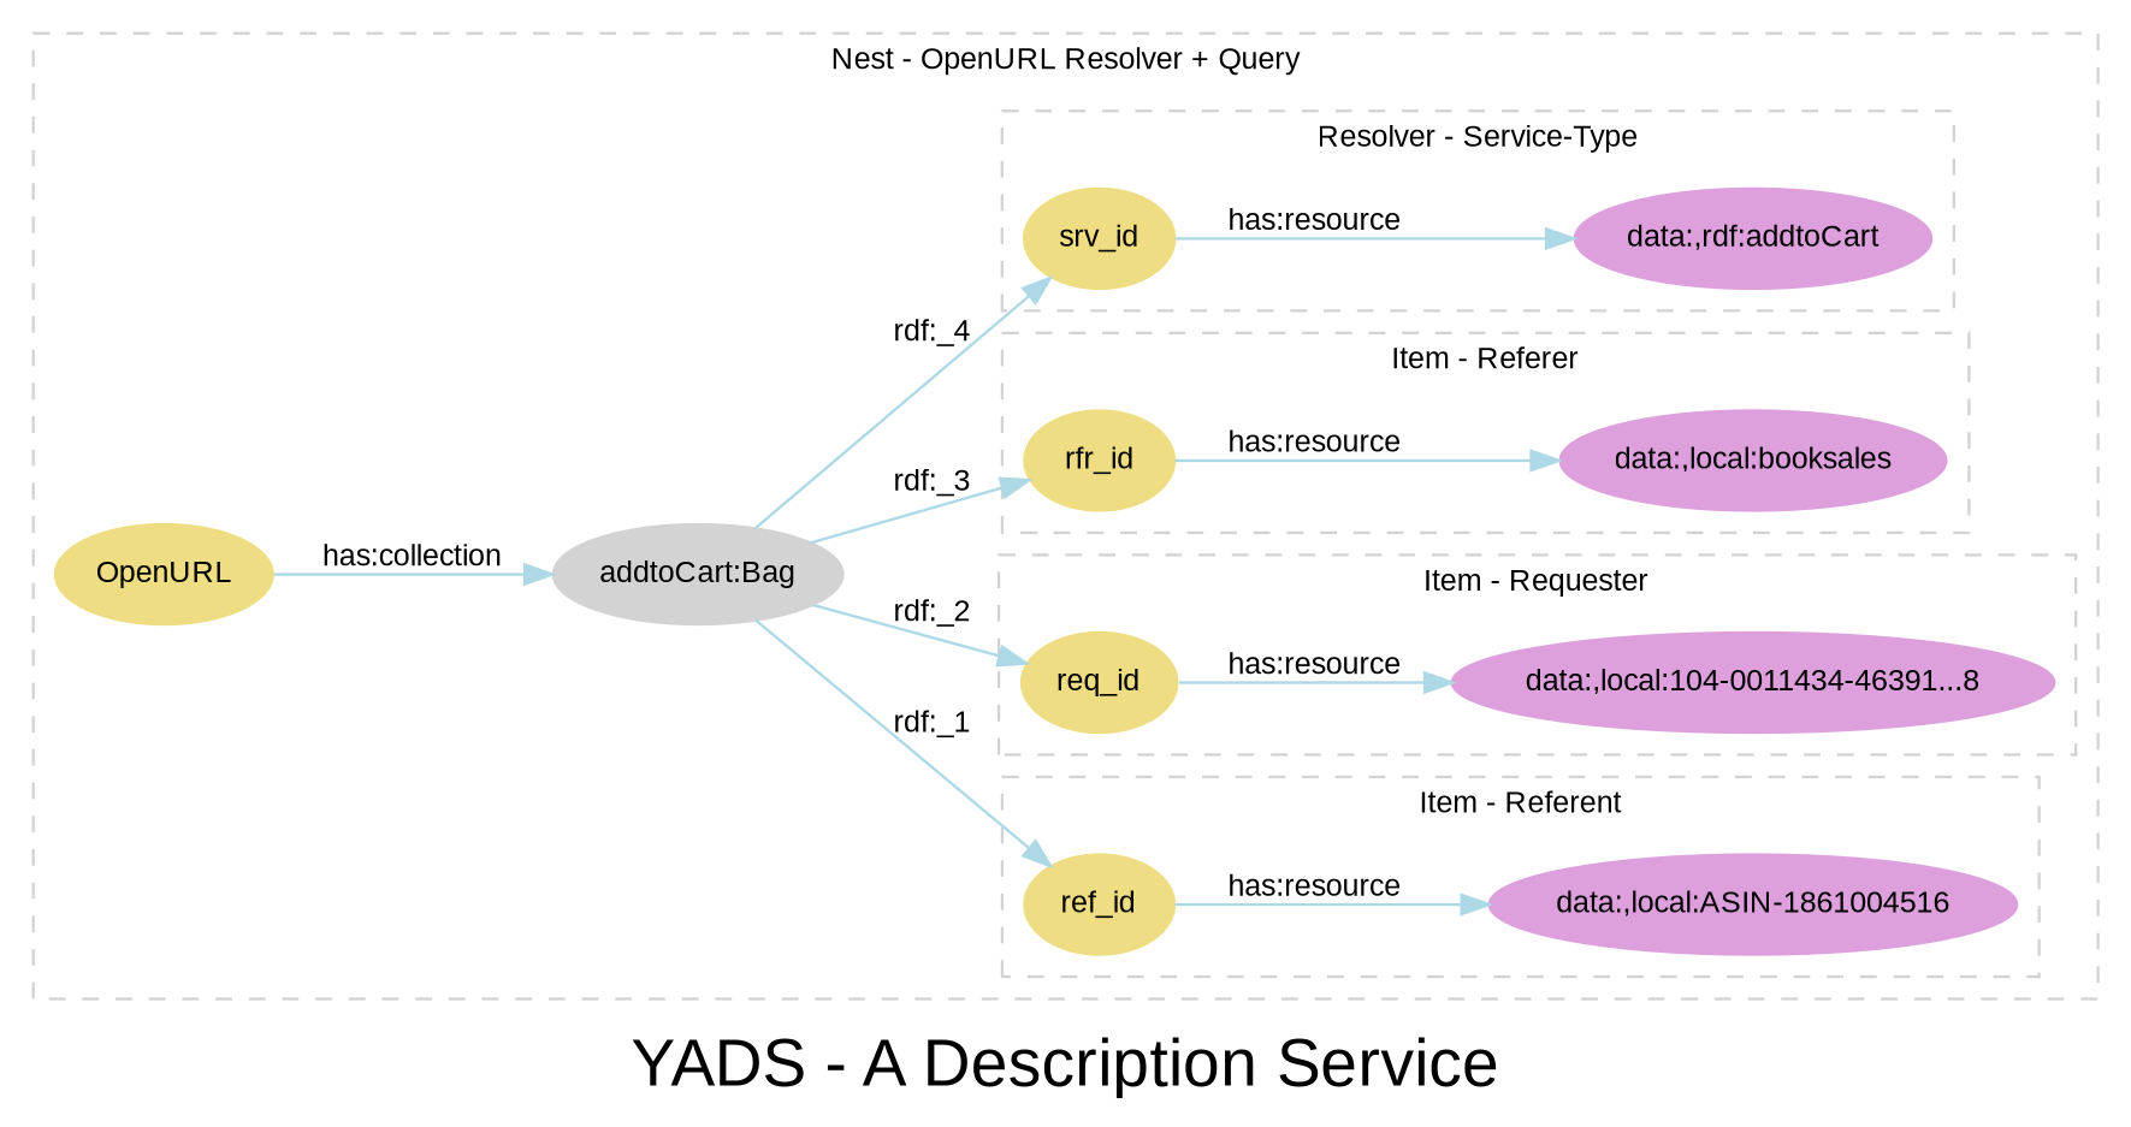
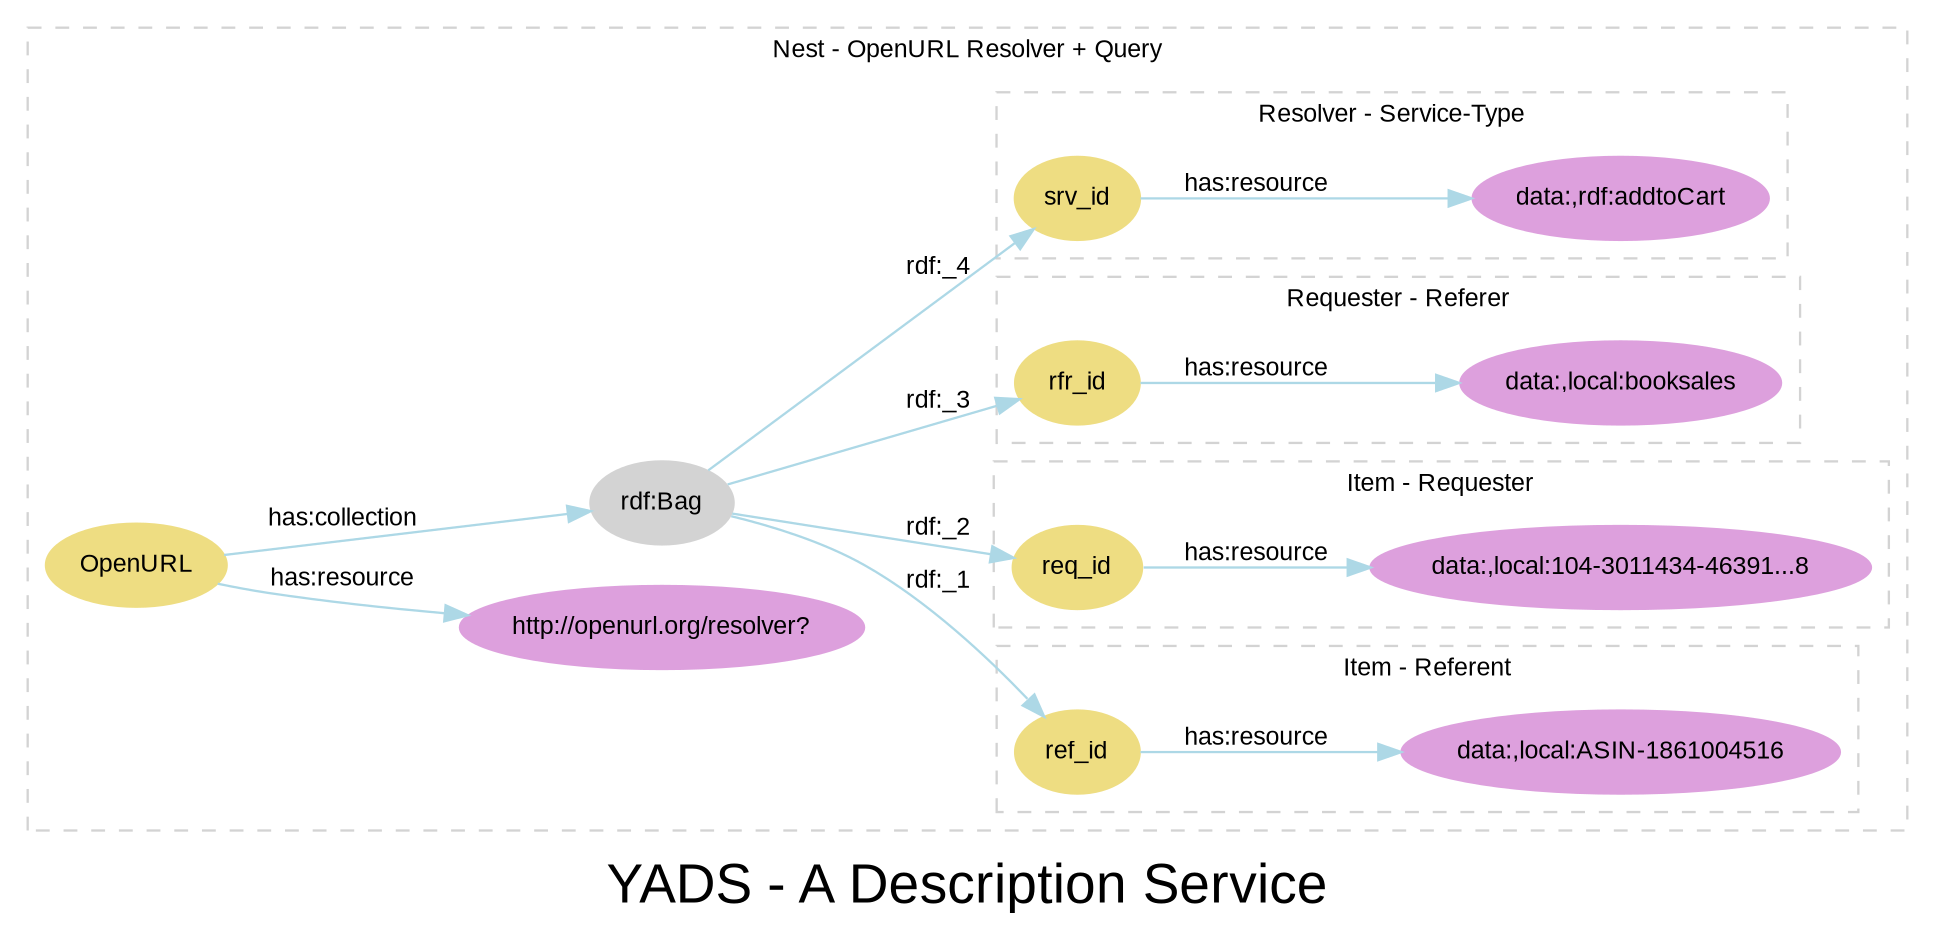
  digraph {
    fontname=arial
    fontsize=24
    label="YADS - A Description Service"
    rankdir=LR
    node [color=lightgoldenrod fontcolor=black fontname=arial fontsize=11 style=filled]
    edge [color=lightblue fontcolor=black fontname=arial fontsize=11 style=filled]
    n1 [label=ref_id]
    "data:,local:ASIN-1861004516" [color=plum]
    n3 [label=req_id]
-   "data:,local:104-0011434-46391...8" [color=plum]
+   "data:,local:104-0011434-46391...8" [color=plum label="data:,local:104-3011434-46391...8"]
    n5 [label=rfr_id]
    "data:,local:booksales" [color=plum]
    n7 [label=srv_id]
    n8 [color=plum label="data:,rdf:addtoCart"]
    n9 [label=OpenURL]
-   n11 [color=lightgrey label="addtoCart:Bag"]
+   "http://openurl.org/resolver?" [color=plum]
+   n11 [color=lightgrey label="rdf:Bag"]
    subgraph cluster_1 {
      color=lightgrey
      fontcolor=black
      fontsize=11
      label="Nest - OpenURL Resolver + Query"
      style=dashed
      n9
+     "http://openurl.org/resolver?"
      n11
      subgraph cluster_2 {
        color=lightgrey
        fontcolor=black
        fontsize=11
        label="Item - Referent"
        style=dashed
        n1
        "data:,local:ASIN-1861004516"
      }
      subgraph cluster_3 {
        color=lightgrey
        fontcolor=black
        fontsize=11
        label="Item - Requester"
        style=dashed
        n3
        "data:,local:104-0011434-46391...8"
      }
      subgraph cluster_4 {
        color=lightgrey
        fontcolor=black
        fontsize=11
-       label="Item - Referer"
+       label="Requester - Referer"
        style=dashed
        n5
        "data:,local:booksales"
      }
      subgraph cluster_5 {
        color=lightgrey
        fontcolor=black
        fontsize=11
        label="Resolver - Service-Type"
        style=dashed
        n7
        n8
      }
    }
    n1 -> "data:,local:ASIN-1861004516" [label="has:resource"]
    n3 -> "data:,local:104-0011434-46391...8" [label="has:resource"]
    n5 -> "data:,local:booksales" [label="has:resource"]
    n7 -> n8 [label="has:resource"]
+   n9 -> "http://openurl.org/resolver?" [label="has:resource"]
    n9 -> n11 [label="has:collection"]
    n11 -> n1 [label="rdf:_1"]
    n11 -> n3 [label="rdf:_2"]
    n11 -> n5 [label="rdf:_3"]
    n11 -> n7 [label="rdf:_4"]
  }
